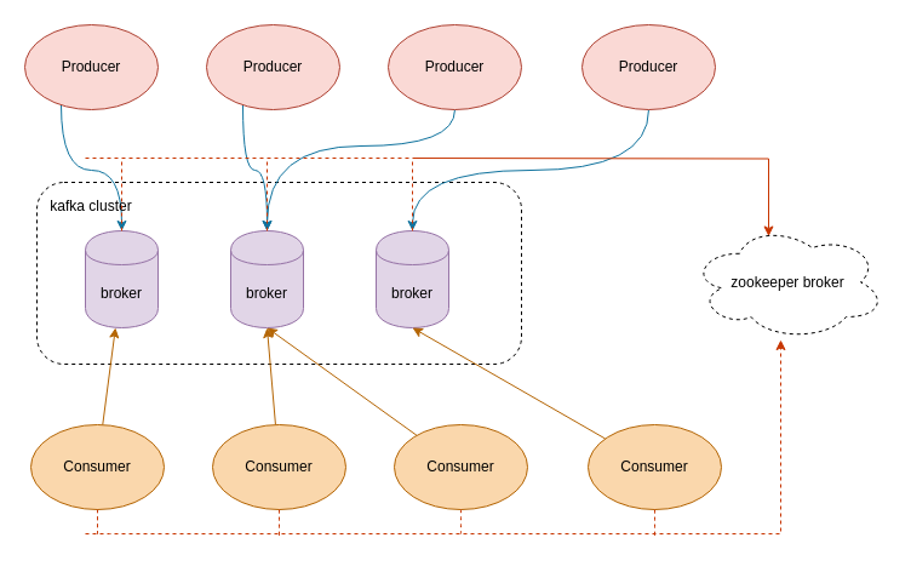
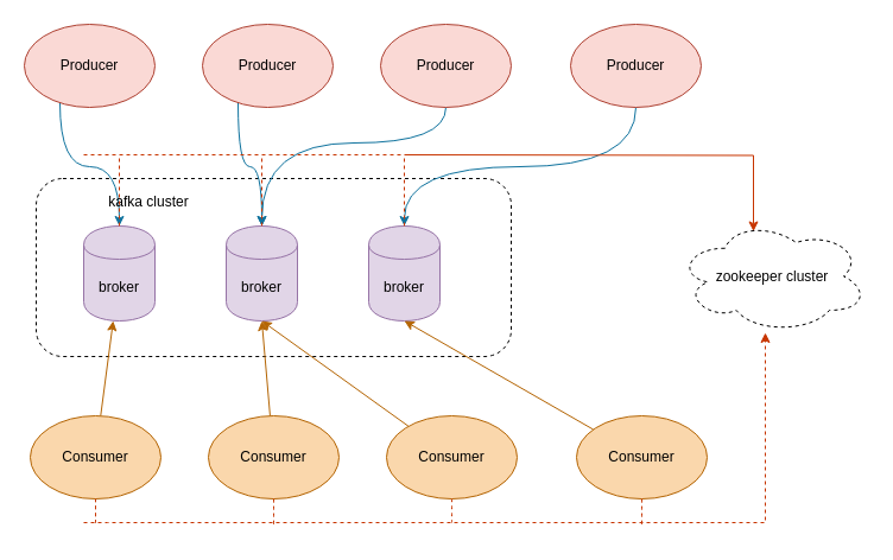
  <mxCell id="0" />
  <mxCell id="1" parent="0" />
  <mxCell id="2" value="" style="rounded=1;whiteSpace=wrap;html=1;dashed=1;" vertex="1" parent="1"><mxGeometry x="30" y="150" width="400" height="150" as="geometry" /></mxCell>
  <mxCell id="3" style="edgeStyle=orthogonalEdgeStyle;rounded=0;orthogonalLoop=1;jettySize=auto;html=1;entryX=0.5;entryY=0;entryDx=0;entryDy=0;curved=1;fillColor=#b1ddf0;strokeColor=#10739e;" edge="1" parent="1" source="4" target="11"><mxGeometry relative="1" as="geometry"><Array as="points"><mxPoint x="50" y="140" /><mxPoint x="100" y="140" /></Array></mxGeometry></mxCell>
  <mxCell id="4" value="Producer" style="ellipse;whiteSpace=wrap;html=1;fillColor=#fad9d5;strokeColor=#ae4132;" vertex="1" parent="1"><mxGeometry x="20" y="20" width="110" height="70" as="geometry" /></mxCell>
  <mxCell id="5" style="edgeStyle=orthogonalEdgeStyle;curved=1;rounded=0;orthogonalLoop=1;jettySize=auto;html=1;fillColor=#b1ddf0;strokeColor=#10739e;" edge="1" parent="1" source="6" target="13"><mxGeometry relative="1" as="geometry"><Array as="points"><mxPoint x="200" y="140" /><mxPoint x="220" y="140" /></Array></mxGeometry></mxCell>
  <mxCell id="6" value="Producer" style="ellipse;whiteSpace=wrap;html=1;fillColor=#fad9d5;strokeColor=#ae4132;" vertex="1" parent="1"><mxGeometry x="170" y="20" width="110" height="70" as="geometry" /></mxCell>
  <mxCell id="7" style="edgeStyle=orthogonalEdgeStyle;curved=1;rounded=0;orthogonalLoop=1;jettySize=auto;html=1;fillColor=#b1ddf0;strokeColor=#10739e;" edge="1" parent="1" source="8" target="13"><mxGeometry relative="1" as="geometry"><Array as="points"><mxPoint x="375" y="120" /><mxPoint x="220" y="120" /></Array></mxGeometry></mxCell>
  <mxCell id="8" value="Producer" style="ellipse;whiteSpace=wrap;html=1;fillColor=#fad9d5;strokeColor=#ae4132;" vertex="1" parent="1"><mxGeometry x="320" y="20" width="110" height="70" as="geometry" /></mxCell>
  <mxCell id="9" style="edgeStyle=orthogonalEdgeStyle;curved=1;rounded=0;orthogonalLoop=1;jettySize=auto;html=1;fillColor=#b1ddf0;strokeColor=#10739e;" edge="1" parent="1" source="10" target="14"><mxGeometry relative="1" as="geometry"><Array as="points"><mxPoint x="535" y="140" /><mxPoint x="340" y="140" /></Array></mxGeometry></mxCell>
  <mxCell id="10" value="Producer" style="ellipse;whiteSpace=wrap;html=1;fillColor=#fad9d5;strokeColor=#ae4132;" vertex="1" parent="1"><mxGeometry x="480" y="20" width="110" height="70" as="geometry" /></mxCell>
  <mxCell id="11" value="broker" style="shape=cylinder;whiteSpace=wrap;html=1;boundedLbl=1;backgroundOutline=1;fillColor=#e1d5e7;strokeColor=#9673a6;" vertex="1" parent="1"><mxGeometry x="70" y="190" width="60" height="80" as="geometry" /></mxCell>
- <mxCell id="12" value="kafka cluster" style="text;html=1;strokeColor=none;fillColor=none;align=center;verticalAlign=middle;whiteSpace=wrap;rounded=0;dashed=1;" vertex="1" parent="1"><mxGeometry x="40" y="160" width="70" height="20" as="geometry" /></mxCell>
+ <mxCell id="12" value="kafka cluster" style="text;html=1;strokeColor=none;fillColor=none;align=center;verticalAlign=middle;whiteSpace=wrap;rounded=0;dashed=1;" vertex="1" parent="1"><mxGeometry x="90" y="160" width="70" height="20" as="geometry" /></mxCell>
  <mxCell id="13" value="broker" style="shape=cylinder;whiteSpace=wrap;html=1;boundedLbl=1;backgroundOutline=1;fillColor=#e1d5e7;strokeColor=#9673a6;" vertex="1" parent="1"><mxGeometry x="190" y="190" width="60" height="80" as="geometry" /></mxCell>
  <mxCell id="14" value="broker" style="shape=cylinder;whiteSpace=wrap;html=1;boundedLbl=1;backgroundOutline=1;fillColor=#e1d5e7;strokeColor=#9673a6;" vertex="1" parent="1"><mxGeometry x="310" y="190" width="60" height="80" as="geometry" /></mxCell>
  <mxCell id="15" style="rounded=0;orthogonalLoop=1;jettySize=auto;html=1;fillColor=#fad7ac;strokeColor=#b46504;" edge="1" parent="1" source="17" target="11"><mxGeometry relative="1" as="geometry" /></mxCell>
  <mxCell id="16" style="edgeStyle=orthogonalEdgeStyle;orthogonalLoop=1;jettySize=auto;html=1;dashed=1;fillColor=#fa6800;strokeColor=#C73500;curved=1;endArrow=none;endFill=0;" edge="1" parent="1" source="17"><mxGeometry relative="1" as="geometry"><mxPoint x="80" y="440" as="targetPoint" /></mxGeometry></mxCell>
  <mxCell id="17" value="Consumer" style="ellipse;whiteSpace=wrap;html=1;fillColor=#fad7ac;strokeColor=#b46504;" vertex="1" parent="1"><mxGeometry x="25" y="350" width="110" height="70" as="geometry" /></mxCell>
  <mxCell id="18" style="edgeStyle=none;rounded=0;orthogonalLoop=1;jettySize=auto;html=1;entryX=0.5;entryY=1;entryDx=0;entryDy=0;fillColor=#fad7ac;strokeColor=#b46504;" edge="1" parent="1" source="19" target="13"><mxGeometry relative="1" as="geometry" /></mxCell>
  <mxCell id="19" value="Consumer" style="ellipse;whiteSpace=wrap;html=1;fillColor=#fad7ac;strokeColor=#b46504;" vertex="1" parent="1"><mxGeometry x="175" y="350" width="110" height="70" as="geometry" /></mxCell>
  <mxCell id="20" style="edgeStyle=none;rounded=0;orthogonalLoop=1;jettySize=auto;html=1;entryX=0.5;entryY=1;entryDx=0;entryDy=0;fillColor=#fad7ac;strokeColor=#b46504;" edge="1" parent="1" source="21" target="13"><mxGeometry relative="1" as="geometry" /></mxCell>
  <mxCell id="21" value="Consumer" style="ellipse;whiteSpace=wrap;html=1;fillColor=#fad7ac;strokeColor=#b46504;" vertex="1" parent="1"><mxGeometry x="325" y="350" width="110" height="70" as="geometry" /></mxCell>
  <mxCell id="22" style="edgeStyle=none;rounded=0;orthogonalLoop=1;jettySize=auto;html=1;entryX=0.5;entryY=1;entryDx=0;entryDy=0;fillColor=#fad7ac;strokeColor=#b46504;" edge="1" parent="1" source="23" target="14"><mxGeometry relative="1" as="geometry" /></mxCell>
  <mxCell id="23" value="Consumer" style="ellipse;whiteSpace=wrap;html=1;fillColor=#fad7ac;strokeColor=#b46504;" vertex="1" parent="1"><mxGeometry x="485" y="350" width="110" height="70" as="geometry" /></mxCell>
- <mxCell id="24" value="zookeeper broker" style="ellipse;shape=cloud;whiteSpace=wrap;html=1;rounded=1;dashed=1;" vertex="1" parent="1"><mxGeometry x="570" y="185" width="160" height="95" as="geometry" /></mxCell>
+ <mxCell id="24" value="zookeeper cluster" style="ellipse;shape=cloud;whiteSpace=wrap;html=1;rounded=1;dashed=1;" vertex="1" parent="1"><mxGeometry x="570" y="185" width="160" height="95" as="geometry" /></mxCell>
  <mxCell id="25" value="" style="endArrow=classic;html=1;entryX=0.4;entryY=0.1;entryDx=0;entryDy=0;entryPerimeter=0;edgeStyle=orthogonalEdgeStyle;rounded=0;fillColor=#fa6800;strokeColor=#C73500;" edge="1" parent="1" target="24"><mxGeometry width="50" height="50" relative="1" as="geometry"><mxPoint x="340" y="130" as="sourcePoint" /><mxPoint x="550" y="150" as="targetPoint" /></mxGeometry></mxCell>
  <mxCell id="26" value="" style="endArrow=classic;html=1;edgeStyle=orthogonalEdgeStyle;rounded=0;fillColor=#fa6800;strokeColor=#C73500;dashed=1;" edge="1" parent="1"><mxGeometry width="50" height="50" relative="1" as="geometry"><mxPoint x="70" y="440" as="sourcePoint" /><mxPoint x="644" y="280" as="targetPoint" /><Array as="points"><mxPoint x="90" y="440" /><mxPoint x="644" y="440" /></Array></mxGeometry></mxCell>
  <mxCell id="27" style="edgeStyle=orthogonalEdgeStyle;orthogonalLoop=1;jettySize=auto;html=1;dashed=1;fillColor=#fa6800;strokeColor=#C73500;curved=1;endArrow=none;endFill=0;" edge="1" parent="1" source="17"><mxGeometry relative="1" as="geometry"><mxPoint x="80" y="440" as="targetPoint" /><mxPoint x="80" y="420" as="sourcePoint" /><Array as="points"><mxPoint x="80" y="440" /></Array></mxGeometry></mxCell>
  <mxCell id="28" style="edgeStyle=orthogonalEdgeStyle;orthogonalLoop=1;jettySize=auto;html=1;dashed=1;fillColor=#fa6800;strokeColor=#C73500;curved=1;endArrow=none;endFill=0;exitX=0.5;exitY=1;exitDx=0;exitDy=0;" edge="1" parent="1" source="19"><mxGeometry relative="1" as="geometry"><mxPoint x="230" y="440" as="targetPoint" /><mxPoint x="90" y="430" as="sourcePoint" /><Array as="points"><mxPoint x="230" y="450" /></Array></mxGeometry></mxCell>
  <mxCell id="29" value="" style="endArrow=none;dashed=1;html=1;fillColor=#fa6800;strokeColor=#C73500;" edge="1" parent="1"><mxGeometry width="50" height="50" relative="1" as="geometry"><mxPoint x="70" y="130" as="sourcePoint" /><mxPoint x="340" y="130" as="targetPoint" /></mxGeometry></mxCell>
  <mxCell id="30" style="edgeStyle=orthogonalEdgeStyle;orthogonalLoop=1;jettySize=auto;html=1;dashed=1;fillColor=#fa6800;strokeColor=#C73500;curved=1;endArrow=none;endFill=0;exitX=0.5;exitY=1;exitDx=0;exitDy=0;" edge="1" parent="1" source="21"><mxGeometry relative="1" as="geometry"><mxPoint x="380" y="440" as="targetPoint" /><mxPoint x="240" y="430" as="sourcePoint" /><Array as="points"><mxPoint x="380" y="440" /><mxPoint x="380" y="440" /></Array></mxGeometry></mxCell>
  <mxCell id="31" style="edgeStyle=orthogonalEdgeStyle;orthogonalLoop=1;jettySize=auto;html=1;dashed=1;fillColor=#fa6800;strokeColor=#C73500;curved=1;endArrow=none;endFill=0;exitX=0.5;exitY=1;exitDx=0;exitDy=0;" edge="1" parent="1" source="23"><mxGeometry relative="1" as="geometry"><mxPoint x="540" y="440" as="targetPoint" /><mxPoint x="390" y="430" as="sourcePoint" /><Array as="points"><mxPoint x="540" y="450" /></Array></mxGeometry></mxCell>
  <mxCell id="32" style="orthogonalLoop=1;jettySize=auto;html=1;dashed=1;fillColor=#fa6800;strokeColor=#C73500;endArrow=none;endFill=0;exitX=0.5;exitY=0;exitDx=0;exitDy=0;" edge="1" parent="1" source="14"><mxGeometry relative="1" as="geometry"><mxPoint x="340" y="130" as="targetPoint" /><mxPoint x="550" y="430" as="sourcePoint" /></mxGeometry></mxCell>
  <mxCell id="33" style="orthogonalLoop=1;jettySize=auto;html=1;dashed=1;fillColor=#fa6800;strokeColor=#C73500;endArrow=none;endFill=0;exitX=0.5;exitY=0;exitDx=0;exitDy=0;" edge="1" parent="1" source="11"><mxGeometry relative="1" as="geometry"><mxPoint x="100" y="130" as="targetPoint" /><mxPoint x="350" y="200" as="sourcePoint" /></mxGeometry></mxCell>
  <mxCell id="34" style="orthogonalLoop=1;jettySize=auto;html=1;dashed=1;fillColor=#fa6800;strokeColor=#C73500;endArrow=none;endFill=0;exitX=0.5;exitY=0;exitDx=0;exitDy=0;" edge="1" parent="1" source="13"><mxGeometry relative="1" as="geometry"><mxPoint x="220" y="130" as="targetPoint" /><mxPoint x="360" y="210" as="sourcePoint" /></mxGeometry></mxCell>
